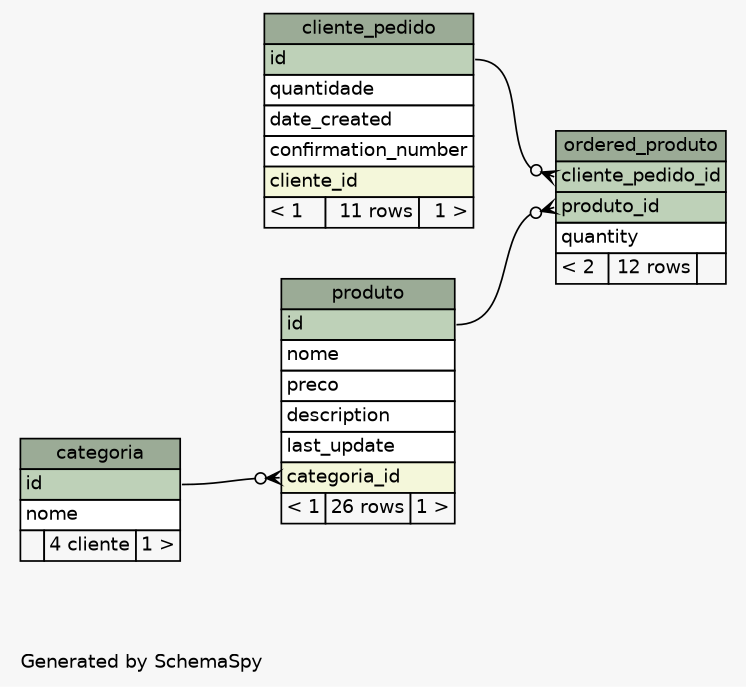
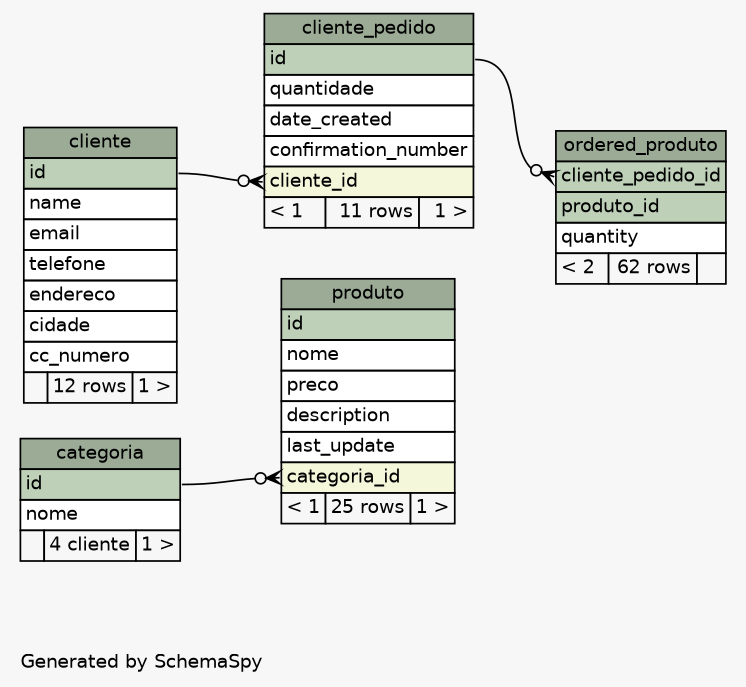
  digraph {
    bgcolor="#f7f7f7"
    fontname=Helvetica
    fontsize=11
    label="\nGenerated by SchemaSpy"
    labeljust=l
    nodesep=0.18
    rankdir=RL
    ranksep=0.46
    node [fontname=Helvetica fontsize=11 shape=plaintext]
    edge [arrowhead=none arrowsize=0.8 arrowtail=crowodot dir=back headport="id:e"]
    n1 [label=<     <TABLE BORDER="0" CELLBORDER="1" CELLSPACING="0" BGCOLOR="#ffffff">       <TR><TD COLSPAN="3" BGCOLOR="#9bab96" ALIGN="CENTER">categoria</TD></TR>       <TR><TD PORT="id" COLSPAN="3" BGCOLOR="#bed1b8" ALIGN="LEFT">id</TD></TR>       <TR><TD PORT="nome" COLSPAN="3" ALIGN="LEFT">nome</TD></TR>       <TR><TD ALIGN="LEFT" BGCOLOR="#f7f7f7">  </TD><TD ALIGN="RIGHT" BGCOLOR="#f7f7f7">4 cliente</TD><TD ALIGN="RIGHT" BGCOLOR="#f7f7f7">1 &gt;</TD></TR>     </TABLE>>]
+   n2 [label=<     <TABLE BORDER="0" CELLBORDER="1" CELLSPACING="0" BGCOLOR="#ffffff">       <TR><TD COLSPAN="3" BGCOLOR="#9bab96" ALIGN="CENTER">cliente</TD></TR>       <TR><TD PORT="id" COLSPAN="3" BGCOLOR="#bed1b8" ALIGN="LEFT">id</TD></TR>       <TR><TD PORT="name" COLSPAN="3" ALIGN="LEFT">name</TD></TR>       <TR><TD PORT="email" COLSPAN="3" ALIGN="LEFT">email</TD></TR>       <TR><TD PORT="telefone" COLSPAN="3" ALIGN="LEFT">telefone</TD></TR>       <TR><TD PORT="endereco" COLSPAN="3" ALIGN="LEFT">endereco</TD></TR>       <TR><TD PORT="cidade" COLSPAN="3" ALIGN="LEFT">cidade</TD></TR>       <TR><TD PORT="cc_numero" COLSPAN="3" ALIGN="LEFT">cc_numero</TD></TR>       <TR><TD ALIGN="LEFT" BGCOLOR="#f7f7f7">  </TD><TD ALIGN="RIGHT" BGCOLOR="#f7f7f7">12 rows</TD><TD ALIGN="RIGHT" BGCOLOR="#f7f7f7">1 &gt;</TD></TR>     </TABLE>>]
    n3 [label=<     <TABLE BORDER="0" CELLBORDER="1" CELLSPACING="0" BGCOLOR="#ffffff">       <TR><TD COLSPAN="3" BGCOLOR="#9bab96" ALIGN="CENTER">cliente_pedido</TD></TR>       <TR><TD PORT="id" COLSPAN="3" BGCOLOR="#bed1b8" ALIGN="LEFT">id</TD></TR>       <TR><TD PORT="quantidade" COLSPAN="3" ALIGN="LEFT">quantidade</TD></TR>       <TR><TD PORT="date_created" COLSPAN="3" ALIGN="LEFT">date_created</TD></TR>       <TR><TD PORT="confirmation_number" COLSPAN="3" ALIGN="LEFT">confirmation_number</TD></TR>       <TR><TD PORT="cliente_id" COLSPAN="3" BGCOLOR="#f4f7da" ALIGN="LEFT">cliente_id</TD></TR>       <TR><TD ALIGN="LEFT" BGCOLOR="#f7f7f7">&lt; 1</TD><TD ALIGN="RIGHT" BGCOLOR="#f7f7f7">11 rows</TD><TD ALIGN="RIGHT" BGCOLOR="#f7f7f7">1 &gt;</TD></TR>     </TABLE>>]
-   n4 [label=<     <TABLE BORDER="0" CELLBORDER="1" CELLSPACING="0" BGCOLOR="#ffffff">       <TR><TD COLSPAN="3" BGCOLOR="#9bab96" ALIGN="CENTER">ordered_produto</TD></TR>       <TR><TD PORT="cliente_pedido_id" COLSPAN="3" BGCOLOR="#bed1b8" ALIGN="LEFT">cliente_pedido_id</TD></TR>       <TR><TD PORT="produto_id" COLSPAN="3" BGCOLOR="#bed1b8" ALIGN="LEFT">produto_id</TD></TR>       <TR><TD PORT="quantity" COLSPAN="3" ALIGN="LEFT">quantity</TD></TR>       <TR><TD ALIGN="LEFT" BGCOLOR="#f7f7f7">&lt; 2</TD><TD ALIGN="RIGHT" BGCOLOR="#f7f7f7">12 rows</TD><TD ALIGN="RIGHT" BGCOLOR="#f7f7f7">  </TD></TR>     </TABLE>>]
-   n5 [label=<     <TABLE BORDER="0" CELLBORDER="1" CELLSPACING="0" BGCOLOR="#ffffff">       <TR><TD COLSPAN="3" BGCOLOR="#9bab96" ALIGN="CENTER">produto</TD></TR>       <TR><TD PORT="id" COLSPAN="3" BGCOLOR="#bed1b8" ALIGN="LEFT">id</TD></TR>       <TR><TD PORT="nome" COLSPAN="3" ALIGN="LEFT">nome</TD></TR>       <TR><TD PORT="preco" COLSPAN="3" ALIGN="LEFT">preco</TD></TR>       <TR><TD PORT="description" COLSPAN="3" ALIGN="LEFT">description</TD></TR>       <TR><TD PORT="last_update" COLSPAN="3" ALIGN="LEFT">last_update</TD></TR>       <TR><TD PORT="categoria_id" COLSPAN="3" BGCOLOR="#f4f7da" ALIGN="LEFT">categoria_id</TD></TR>       <TR><TD ALIGN="LEFT" BGCOLOR="#f7f7f7">&lt; 1</TD><TD ALIGN="RIGHT" BGCOLOR="#f7f7f7">26 rows</TD><TD ALIGN="RIGHT" BGCOLOR="#f7f7f7">1 &gt;</TD></TR>     </TABLE>>]
+   n4 [label=<     <TABLE BORDER="0" CELLBORDER="1" CELLSPACING="0" BGCOLOR="#ffffff">       <TR><TD COLSPAN="3" BGCOLOR="#9bab96" ALIGN="CENTER">ordered_produto</TD></TR>       <TR><TD PORT="cliente_pedido_id" COLSPAN="3" BGCOLOR="#bed1b8" ALIGN="LEFT">cliente_pedido_id</TD></TR>       <TR><TD PORT="produto_id" COLSPAN="3" BGCOLOR="#bed1b8" ALIGN="LEFT">produto_id</TD></TR>       <TR><TD PORT="quantity" COLSPAN="3" ALIGN="LEFT">quantity</TD></TR>       <TR><TD ALIGN="LEFT" BGCOLOR="#f7f7f7">&lt; 2</TD><TD ALIGN="RIGHT" BGCOLOR="#f7f7f7">62 rows</TD><TD ALIGN="RIGHT" BGCOLOR="#f7f7f7">  </TD></TR>     </TABLE>>]
+   n5 [label=<     <TABLE BORDER="0" CELLBORDER="1" CELLSPACING="0" BGCOLOR="#ffffff">       <TR><TD COLSPAN="3" BGCOLOR="#9bab96" ALIGN="CENTER">produto</TD></TR>       <TR><TD PORT="id" COLSPAN="3" BGCOLOR="#bed1b8" ALIGN="LEFT">id</TD></TR>       <TR><TD PORT="nome" COLSPAN="3" ALIGN="LEFT">nome</TD></TR>       <TR><TD PORT="preco" COLSPAN="3" ALIGN="LEFT">preco</TD></TR>       <TR><TD PORT="description" COLSPAN="3" ALIGN="LEFT">description</TD></TR>       <TR><TD PORT="last_update" COLSPAN="3" ALIGN="LEFT">last_update</TD></TR>       <TR><TD PORT="categoria_id" COLSPAN="3" BGCOLOR="#f4f7da" ALIGN="LEFT">categoria_id</TD></TR>       <TR><TD ALIGN="LEFT" BGCOLOR="#f7f7f7">&lt; 1</TD><TD ALIGN="RIGHT" BGCOLOR="#f7f7f7">25 rows</TD><TD ALIGN="RIGHT" BGCOLOR="#f7f7f7">1 &gt;</TD></TR>     </TABLE>>]
+   n3 -> n2 [tailport="cliente_id:w"]
    n4 -> n3 [tailport="cliente_pedido_id:w"]
-   n4 -> n5 [tailport="produto_id:w"]
    n5 -> n1 [tailport="categoria_id:w"]
  }
